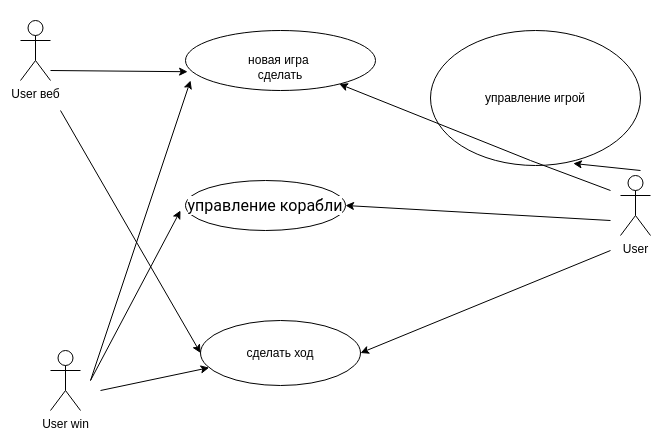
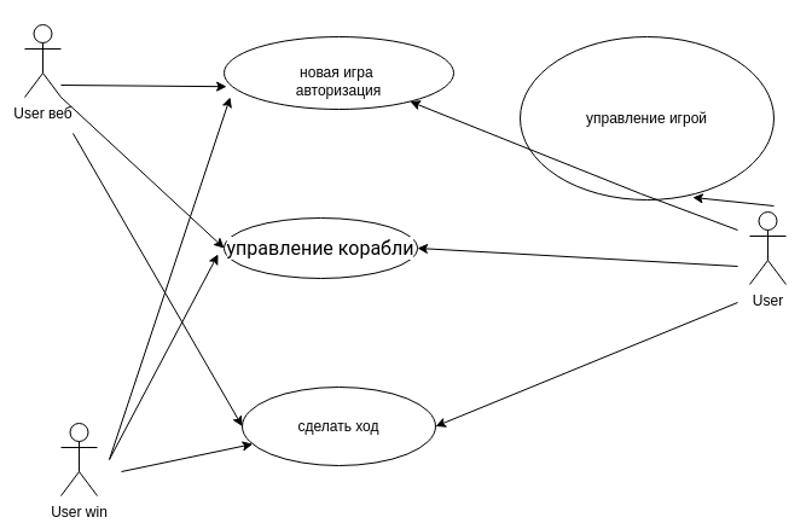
  <mxCell id="0" />
  <mxCell id="1" parent="0" />
  <mxCell id="2" value="User win" style="shape=umlActor;verticalLabelPosition=bottom;verticalAlign=top;html=1;outlineConnect=0;" vertex="1" parent="1"><mxGeometry x="50" y="350" width="30" height="60" as="geometry" /></mxCell>
  <mxCell id="3" value="User веб" style="shape=umlActor;verticalLabelPosition=bottom;verticalAlign=top;html=1;outlineConnect=0;fontStyle=0" vertex="1" parent="1"><mxGeometry x="20" y="20" width="30" height="60" as="geometry" /></mxCell>
  <mxCell id="4" style="edgeStyle=orthogonalEdgeStyle;rounded=0;orthogonalLoop=1;jettySize=auto;html=1;exitX=0.5;exitY=1;exitDx=0;exitDy=0;" edge="1" parent="1"><mxGeometry relative="1" as="geometry"><mxPoint x="270" y="210" as="sourcePoint" /><mxPoint x="270" y="210" as="targetPoint" /></mxGeometry></mxCell>
- <mxCell id="5" value="&lt;br&gt;&lt;div&gt;новая игра&amp;nbsp;&lt;/div&gt;&lt;div&gt;сделать&lt;/div&gt;" style="ellipse;whiteSpace=wrap;html=1;" vertex="1" parent="1"><mxGeometry x="185" y="30" width="190" height="60" as="geometry" /></mxCell>
+ <mxCell id="5" value="&lt;br&gt;&lt;div&gt;новая игра&amp;nbsp;&lt;/div&gt;&lt;div&gt;авторизация&lt;/div&gt;" style="ellipse;whiteSpace=wrap;html=1;" vertex="1" parent="1"><mxGeometry x="185" y="30" width="190" height="60" as="geometry" /></mxCell>
  <mxCell id="6" value="сделать ход" style="ellipse;whiteSpace=wrap;html=1;" vertex="1" parent="1"><mxGeometry x="200" y="320" width="160" height="65" as="geometry" /></mxCell>
  <mxCell id="7" value="" style="endArrow=classic;html=1;rounded=0;entryX=0.011;entryY=0.687;entryDx=0;entryDy=0;entryPerimeter=0;" edge="1" parent="1" target="5"><mxGeometry width="50" height="50" relative="1" as="geometry"><mxPoint x="50" y="70" as="sourcePoint" /><mxPoint x="100" y="20" as="targetPoint" /></mxGeometry></mxCell>
  <mxCell id="8" value="&lt;span style=&quot;font-family: Roboto, -apple-system, &amp;quot;apple color emoji&amp;quot;, BlinkMacSystemFont, &amp;quot;Segoe UI&amp;quot;, Roboto, Oxygen-Sans, Ubuntu, Cantarell, &amp;quot;Helvetica Neue&amp;quot;, sans-serif; font-size: 16px; text-align: start; white-space-collapse: preserve; background-color: rgb(255, 255, 255);&quot;&gt;управление корабли&lt;/span&gt;" style="ellipse;whiteSpace=wrap;html=1;" vertex="1" parent="1"><mxGeometry x="185" y="180" width="160" height="50" as="geometry" /></mxCell>
  <mxCell id="9" value="" style="endArrow=classic;html=1;rounded=0;" edge="1" parent="1"><mxGeometry width="50" height="50" relative="1" as="geometry"><mxPoint x="90" y="380" as="sourcePoint" /><mxPoint x="190" y="80" as="targetPoint" /></mxGeometry></mxCell>
+ <mxCell id="10" value="" style="endArrow=classic;html=1;rounded=0;exitX=1;exitY=1;exitDx=0;exitDy=0;exitPerimeter=0;entryX=0;entryY=0.5;entryDx=0;entryDy=0;" edge="1" parent="1" source="3" target="8"><mxGeometry width="50" height="50" relative="1" as="geometry"><mxPoint x="320" y="290" as="sourcePoint" /><mxPoint x="370" y="240" as="targetPoint" /><Array as="points" /></mxGeometry></mxCell>
  <mxCell id="11" value="" style="endArrow=classic;html=1;rounded=0;entryX=0;entryY=0.5;entryDx=0;entryDy=0;" edge="1" parent="1" target="6"><mxGeometry width="50" height="50" relative="1" as="geometry"><mxPoint x="60" y="110" as="sourcePoint" /><mxPoint x="80" y="80" as="targetPoint" /></mxGeometry></mxCell>
  <mxCell id="12" value="User" style="shape=umlActor;verticalLabelPosition=bottom;verticalAlign=top;html=1;outlineConnect=0;" vertex="1" parent="1"><mxGeometry x="620" y="175" width="30" height="60" as="geometry" /></mxCell>
  <mxCell id="13" value="управление игрой" style="ellipse;whiteSpace=wrap;html=1;" vertex="1" parent="1"><mxGeometry x="430" y="30" width="210" height="135" as="geometry" /></mxCell>
  <mxCell id="14" value="" style="endArrow=classic;html=1;rounded=0;" edge="1" parent="1" target="5"><mxGeometry width="50" height="50" relative="1" as="geometry"><mxPoint x="610" y="190" as="sourcePoint" /><mxPoint x="370" y="240" as="targetPoint" /><Array as="points"><mxPoint x="530" y="160" /></Array></mxGeometry></mxCell>
  <mxCell id="15" value="" style="endArrow=classic;html=1;rounded=0;entryX=0.68;entryY=0.985;entryDx=0;entryDy=0;entryPerimeter=0;" edge="1" parent="1" target="13"><mxGeometry width="50" height="50" relative="1" as="geometry"><mxPoint x="640" y="170" as="sourcePoint" /><mxPoint x="690" y="120" as="targetPoint" /></mxGeometry></mxCell>
  <mxCell id="16" value="" style="endArrow=classic;html=1;rounded=0;entryX=1;entryY=0.5;entryDx=0;entryDy=0;" edge="1" parent="1" target="8"><mxGeometry width="50" height="50" relative="1" as="geometry"><mxPoint x="610" y="220" as="sourcePoint" /><mxPoint x="620" y="210" as="targetPoint" /></mxGeometry></mxCell>
  <mxCell id="17" value="" style="endArrow=classic;html=1;rounded=0;entryX=1;entryY=0.5;entryDx=0;entryDy=0;" edge="1" parent="1" target="6"><mxGeometry width="50" height="50" relative="1" as="geometry"><mxPoint x="610" y="250" as="sourcePoint" /><mxPoint x="550" y="270" as="targetPoint" /></mxGeometry></mxCell>
  <mxCell id="18" value="" style="endArrow=classic;html=1;rounded=0;" edge="1" parent="1"><mxGeometry width="50" height="50" relative="1" as="geometry"><mxPoint x="90" y="380" as="sourcePoint" /><mxPoint x="180" y="210" as="targetPoint" /></mxGeometry></mxCell>
  <mxCell id="19" value="" style="endArrow=classic;html=1;rounded=0;" edge="1" parent="1" target="6"><mxGeometry width="50" height="50" relative="1" as="geometry"><mxPoint x="100" y="390" as="sourcePoint" /><mxPoint x="180" y="350" as="targetPoint" /></mxGeometry></mxCell>
